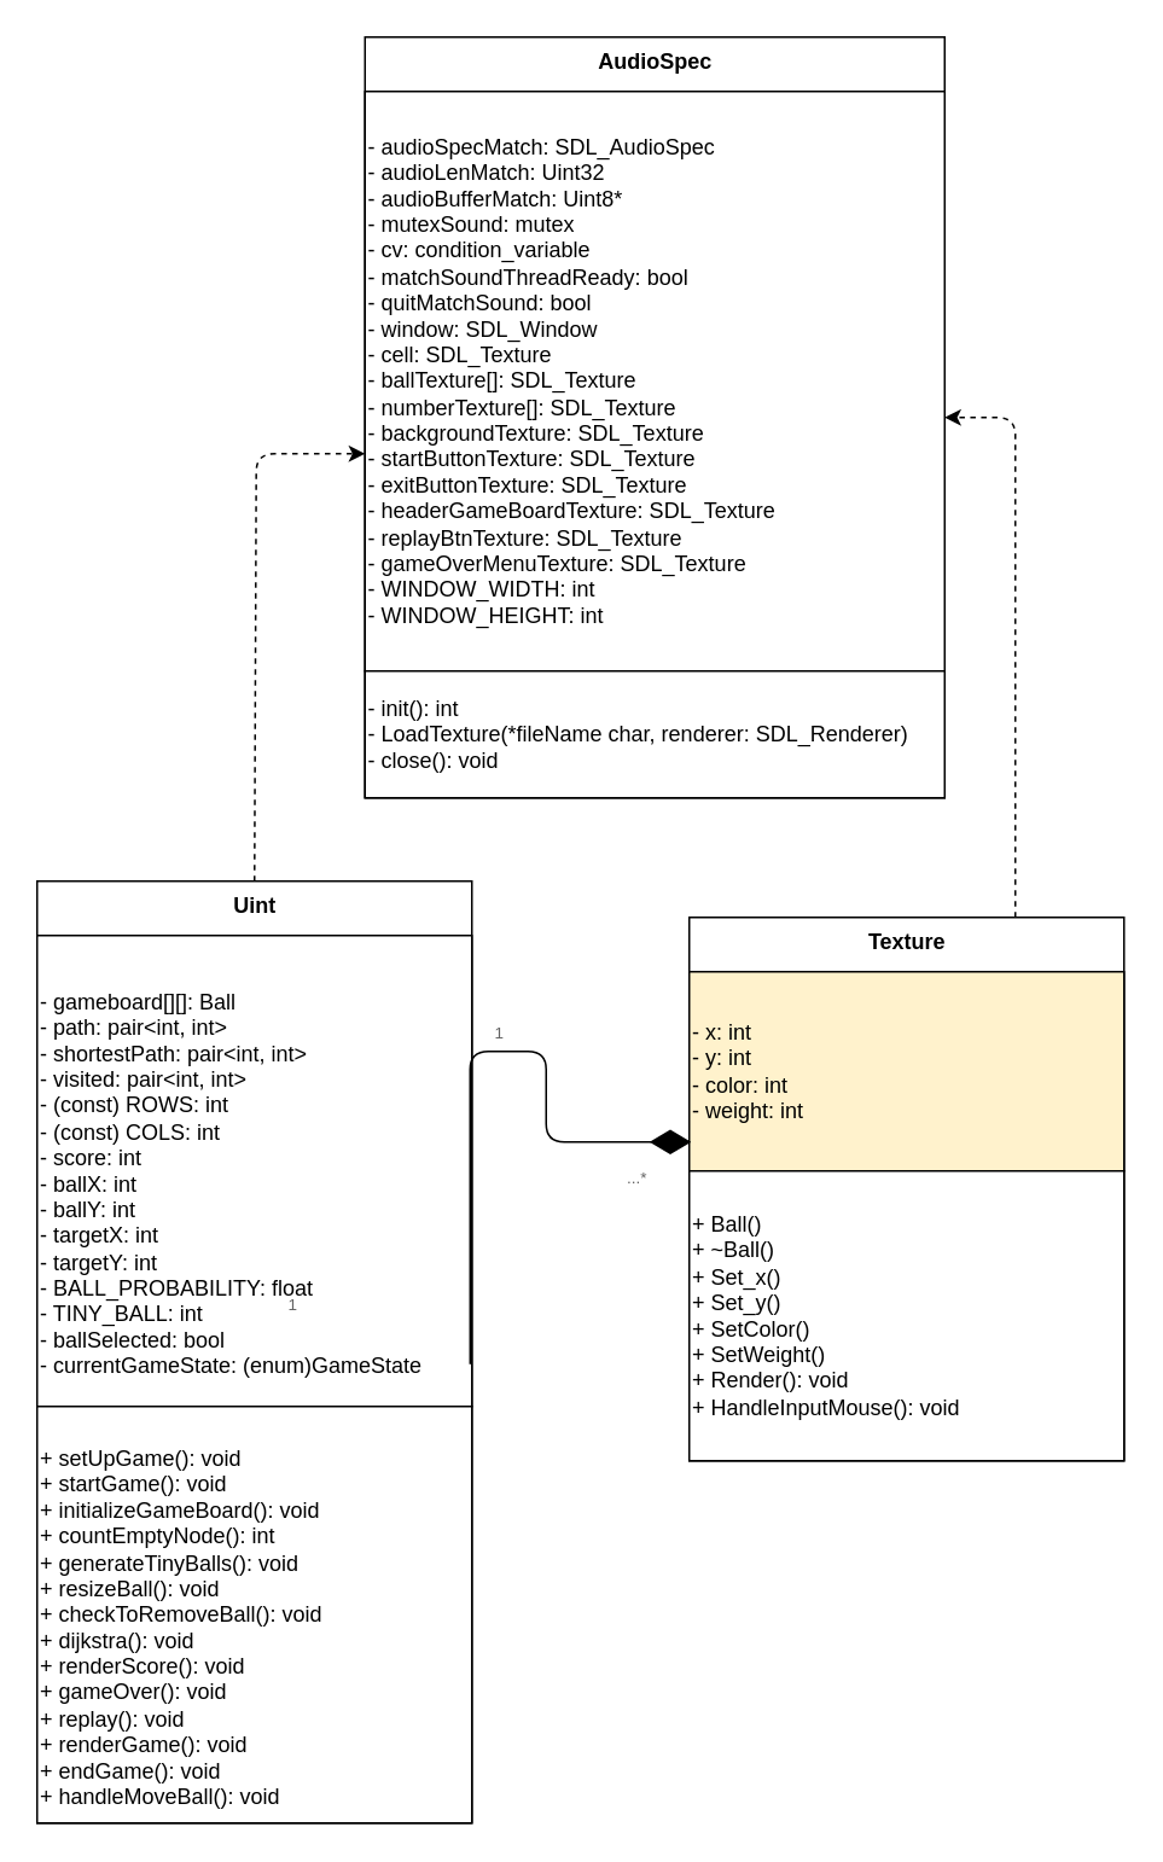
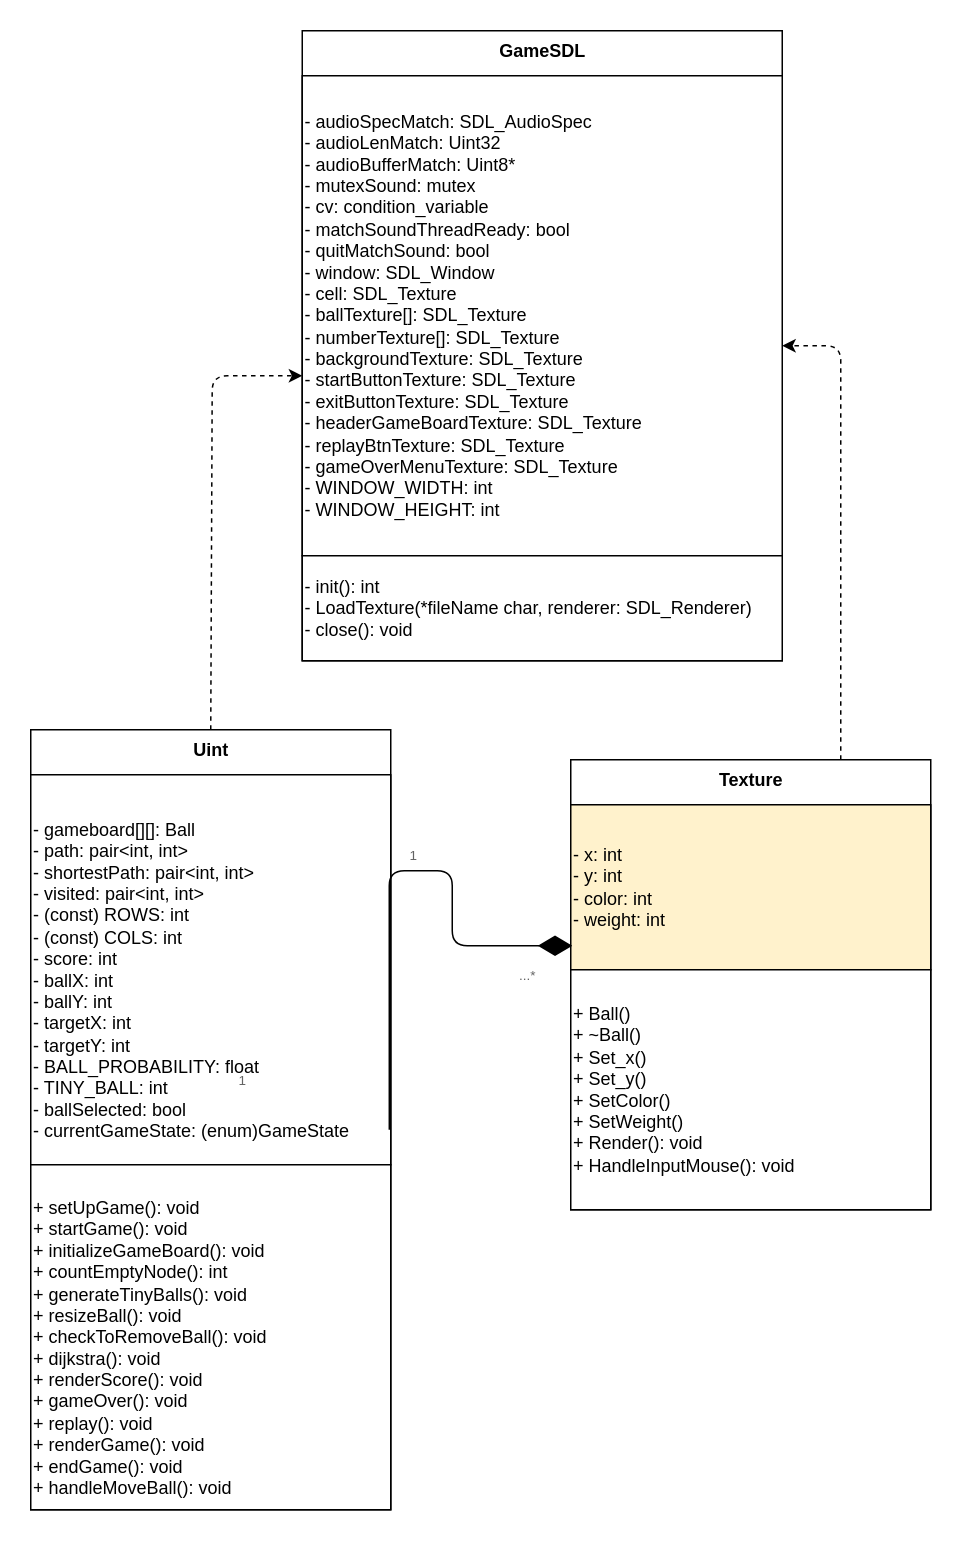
  <mxCell id="0" />
  <mxCell id="1" parent="0" />
  <mxCell id="2" style="edgeStyle=none;html=1;exitX=0.5;exitY=0;exitDx=0;exitDy=0;dashed=1;endArrow=classic;endFill=1;" parent="1" source="3" edge="1"><mxGeometry relative="1" as="geometry"><mxPoint x="201" y="250" as="targetPoint" /><Array as="points"><mxPoint x="141" y="250" /></Array></mxGeometry></mxCell>
  <mxCell id="3" value="&lt;b&gt;Uint&lt;/b&gt;" style="swimlane;fontStyle=0;align=center;verticalAlign=top;childLayout=stackLayout;horizontal=1;startSize=30;horizontalStack=0;resizeParent=1;resizeParentMax=0;resizeLast=0;collapsible=0;marginBottom=0;html=1;" parent="1" vertex="1"><mxGeometry x="20" y="486" width="240" height="520" as="geometry" /></mxCell>
  <mxCell id="4" value="&lt;div style=&quot;&quot;&gt;&lt;br&gt;&lt;/div&gt;&lt;div style=&quot;&quot;&gt;&lt;span style=&quot;background-color: initial;&quot;&gt;- gameboard[][]: Ball&lt;br&gt;&lt;/span&gt;&lt;/div&gt;&lt;div style=&quot;&quot;&gt;&lt;span style=&quot;background-color: initial;&quot;&gt;- path: pair&amp;lt;int, int&amp;gt;&lt;/span&gt;&lt;/div&gt;&lt;div style=&quot;&quot;&gt;&lt;span style=&quot;background-color: initial;&quot;&gt;- shortestPath: pair&amp;lt;int, int&amp;gt;&lt;/span&gt;&lt;/div&gt;&lt;div style=&quot;&quot;&gt;&lt;span style=&quot;background-color: initial;&quot;&gt;- visited: pair&amp;lt;int, int&amp;gt;&lt;/span&gt;&lt;/div&gt;&lt;div style=&quot;&quot;&gt;&lt;span style=&quot;background-color: initial;&quot;&gt;- (const) ROWS: int&lt;/span&gt;&lt;/div&gt;&lt;div style=&quot;&quot;&gt;&lt;span style=&quot;background-color: initial;&quot;&gt;- (const) COLS: int&lt;/span&gt;&lt;/div&gt;&lt;div style=&quot;&quot;&gt;&lt;span style=&quot;background-color: initial;&quot;&gt;- score: int&lt;/span&gt;&lt;/div&gt;&lt;div style=&quot;&quot;&gt;&lt;span style=&quot;background-color: initial;&quot;&gt;- ballX: int&lt;/span&gt;&lt;/div&gt;&lt;div style=&quot;&quot;&gt;&lt;span style=&quot;background-color: initial;&quot;&gt;- ballY: int&lt;/span&gt;&lt;/div&gt;&lt;div style=&quot;&quot;&gt;&lt;span style=&quot;background-color: initial;&quot;&gt;- targetX: int&lt;/span&gt;&lt;/div&gt;&lt;div style=&quot;&quot;&gt;&lt;span style=&quot;background-color: initial;&quot;&gt;- targetY: int&lt;/span&gt;&lt;/div&gt;&lt;div style=&quot;&quot;&gt;&lt;span style=&quot;background-color: initial;&quot;&gt;- BALL_PROBABILITY: float&lt;/span&gt;&lt;/div&gt;&lt;div style=&quot;&quot;&gt;&lt;span style=&quot;background-color: initial;&quot;&gt;- TINY_BALL: int&lt;/span&gt;&lt;/div&gt;&lt;div style=&quot;&quot;&gt;&lt;span style=&quot;background-color: initial;&quot;&gt;- ballSelected: bool&lt;/span&gt;&lt;/div&gt;&lt;div style=&quot;&quot;&gt;&lt;span style=&quot;background-color: initial;&quot;&gt;- currentGameState: (enum)GameState&lt;/span&gt;&lt;/div&gt;" style="whiteSpace=wrap;html=1;align=left;" parent="3" vertex="1"><mxGeometry y="30" width="240" height="260" as="geometry" /></mxCell>
  <mxCell id="5" value="&lt;div style=&quot;&quot;&gt;&lt;br&gt;&lt;/div&gt;&lt;div style=&quot;&quot;&gt;+ setUpGame(): void&lt;/div&gt;&lt;div style=&quot;&quot;&gt;+ startGame(): void&lt;/div&gt;&lt;div style=&quot;&quot;&gt;&lt;span style=&quot;background-color: initial;&quot;&gt;+ initializeGameBoard(): void&lt;/span&gt;&lt;/div&gt;&lt;div style=&quot;&quot;&gt;&lt;span style=&quot;background-color: initial;&quot;&gt;+ countEmptyNode(): int&lt;/span&gt;&lt;/div&gt;&lt;div style=&quot;&quot;&gt;&lt;span style=&quot;background-color: initial;&quot;&gt;+ generateTinyBalls(): void&lt;/span&gt;&lt;/div&gt;&lt;div style=&quot;&quot;&gt;&lt;span style=&quot;background-color: initial;&quot;&gt;+ resizeBall(): void&lt;/span&gt;&lt;/div&gt;&lt;div style=&quot;&quot;&gt;&lt;span style=&quot;background-color: initial;&quot;&gt;+ checkToRemoveBall(): void&lt;/span&gt;&lt;/div&gt;&lt;div style=&quot;&quot;&gt;&lt;div style=&quot;border-color: var(--border-color);&quot;&gt;+ dijkstra(): void&lt;/div&gt;&lt;div style=&quot;border-color: var(--border-color);&quot;&gt;+ renderScore(): void&lt;/div&gt;&lt;div style=&quot;border-color: var(--border-color);&quot;&gt;+ gameOver(): void&lt;/div&gt;&lt;div style=&quot;border-color: var(--border-color);&quot;&gt;+ replay(): void&lt;/div&gt;&lt;/div&gt;&lt;div style=&quot;&quot;&gt;&lt;span style=&quot;background-color: initial;&quot;&gt;+ renderGame(): void&lt;/span&gt;&lt;/div&gt;&lt;div style=&quot;&quot;&gt;&lt;span style=&quot;background-color: initial;&quot;&gt;+ endGame(): void&lt;/span&gt;&lt;/div&gt;&lt;div style=&quot;&quot;&gt;+ handleMoveBall(): void&lt;/div&gt;" style="whiteSpace=wrap;html=1;align=left;" parent="3" vertex="1"><mxGeometry y="290" width="240" height="230" as="geometry" /></mxCell>
  <mxCell id="6" value="1" style="text;html=1;align=center;verticalAlign=middle;resizable=0;points=[];autosize=1;strokeColor=none;fillColor=none;fontSize=9;fontColor=#636363;" parent="1" vertex="1"><mxGeometry x="146" y="710" width="30" height="20" as="geometry" /></mxCell>
  <mxCell id="7" style="edgeStyle=none;html=1;exitX=0.75;exitY=0;exitDx=0;exitDy=0;entryX=1;entryY=0.5;entryDx=0;entryDy=0;dashed=1;endArrow=classic;endFill=1;" parent="1" source="8" target="14" edge="1"><mxGeometry relative="1" as="geometry"><Array as="points"><mxPoint x="560" y="230" /></Array></mxGeometry></mxCell>
  <mxCell id="8" value="&lt;b&gt;Texture&lt;/b&gt;" style="swimlane;fontStyle=0;align=center;verticalAlign=top;childLayout=stackLayout;horizontal=1;startSize=30;horizontalStack=0;resizeParent=1;resizeParentMax=0;resizeLast=0;collapsible=0;marginBottom=0;html=1;" parent="1" vertex="1"><mxGeometry x="380" y="506" width="240" height="300" as="geometry" /></mxCell>
  <mxCell id="9" value="&lt;div style=&quot;&quot;&gt;- x: int&lt;/div&gt;&lt;div style=&quot;&quot;&gt;- y: int&lt;/div&gt;&lt;div style=&quot;&quot;&gt;- color: int&lt;/div&gt;&lt;div style=&quot;&quot;&gt;- weight: int&lt;/div&gt;" style="whiteSpace=wrap;html=1;align=left;fillColor=#fff2cc;" parent="8" vertex="1"><mxGeometry y="30" width="240" height="110" as="geometry" /></mxCell>
  <mxCell id="10" value="&lt;div style=&quot;&quot;&gt;+ Ball()&lt;/div&gt;&lt;div style=&quot;&quot;&gt;+ ~Ball()&lt;/div&gt;&lt;div style=&quot;&quot;&gt;+ Set_x()&lt;/div&gt;&lt;div style=&quot;&quot;&gt;+ Set_y()&lt;/div&gt;&lt;div style=&quot;&quot;&gt;+ SetColor()&lt;/div&gt;&lt;div style=&quot;&quot;&gt;+ SetWeight()&lt;/div&gt;&lt;div style=&quot;&quot;&gt;+ Render(): void&lt;/div&gt;&lt;div style=&quot;&quot;&gt;+ HandleInputMouse(): void&lt;/div&gt;" style="whiteSpace=wrap;html=1;align=left;" parent="8" vertex="1"><mxGeometry y="140" width="240" height="160" as="geometry" /></mxCell>
  <mxCell id="11" style="edgeStyle=orthogonalEdgeStyle;html=1;exitX=0.996;exitY=0.91;exitDx=0;exitDy=0;fontSize=9;fontColor=#636363;endArrow=diamondThin;endFill=1;strokeWidth=1;startSize=6;endSize=20;exitPerimeter=0;" parent="1" source="4" edge="1"><mxGeometry relative="1" as="geometry"><mxPoint x="150" y="710" as="sourcePoint" /><mxPoint x="381" y="630" as="targetPoint" /><Array as="points"><mxPoint x="301" y="580" /><mxPoint x="301" y="630" /></Array></mxGeometry></mxCell>
  <mxCell id="12" value="1" style="text;html=1;align=center;verticalAlign=middle;resizable=0;points=[];autosize=1;strokeColor=none;fillColor=none;fontSize=9;fontColor=#636363;" parent="1" vertex="1"><mxGeometry x="260" width="30" height="20" as="geometry" y="560" /></mxCell>
  <mxCell id="13" value="...*" style="text;html=1;align=center;verticalAlign=middle;resizable=0;points=[];autosize=1;strokeColor=none;fillColor=none;fontSize=9;fontColor=#636363;" parent="1" vertex="1"><mxGeometry x="336" y="640" width="30" height="20" as="geometry" /></mxCell>
- <mxCell id="14" value="&lt;b&gt;AudioSpec&lt;/b&gt;" style="swimlane;fontStyle=0;align=center;verticalAlign=top;childLayout=stackLayout;horizontal=1;startSize=30;horizontalStack=0;resizeParent=1;resizeParentMax=0;resizeLast=0;collapsible=0;marginBottom=0;html=1;" parent="1" vertex="1"><mxGeometry x="201" y="20" width="320" height="420" as="geometry" /></mxCell>
+ <mxCell id="14" value="&lt;b&gt;GameSDL&lt;/b&gt;" style="swimlane;fontStyle=0;align=center;verticalAlign=top;childLayout=stackLayout;horizontal=1;startSize=30;horizontalStack=0;resizeParent=1;resizeParentMax=0;resizeLast=0;collapsible=0;marginBottom=0;html=1;" parent="1" vertex="1"><mxGeometry x="201" y="20" width="320" height="420" as="geometry" /></mxCell>
  <mxCell id="15" value="&lt;div style=&quot;&quot;&gt;&lt;div style=&quot;border-color: var(--border-color);&quot;&gt;- audioSpecMatch: SDL_AudioSpec&lt;/div&gt;&lt;div style=&quot;border-color: var(--border-color);&quot;&gt;- audioLenMatch: Uint32&lt;/div&gt;&lt;div style=&quot;border-color: var(--border-color);&quot;&gt;- audioBufferMatch: Uint8*&lt;/div&gt;&lt;/div&gt;&lt;div style=&quot;&quot;&gt;- mutexSound: mutex&lt;/div&gt;&lt;div style=&quot;&quot;&gt;- cv: condition_variable&lt;/div&gt;&lt;div style=&quot;&quot;&gt;- matchSoundThreadReady: bool&lt;/div&gt;&lt;div style=&quot;&quot;&gt;- quitMatchSound: bool&lt;/div&gt;&lt;div style=&quot;&quot;&gt;- window: SDL_Window&lt;/div&gt;&lt;div style=&quot;&quot;&gt;- cell: SDL_Texture&lt;/div&gt;&lt;div style=&quot;&quot;&gt;- ballTexture[]: SDL_Texture&lt;/div&gt;&lt;div style=&quot;&quot;&gt;- numberTexture[]: SDL_Texture&lt;/div&gt;&lt;div style=&quot;&quot;&gt;- backgroundTexture: SDL_Texture&lt;/div&gt;&lt;div style=&quot;&quot;&gt;- startButtonTexture: SDL_Texture&lt;/div&gt;&lt;div style=&quot;&quot;&gt;- exitButtonTexture: SDL_Texture&lt;/div&gt;&lt;div style=&quot;&quot;&gt;- headerGameBoardTexture: SDL_Texture&lt;/div&gt;&lt;div style=&quot;&quot;&gt;- replayBtnTexture: SDL_Texture&lt;/div&gt;&lt;div style=&quot;&quot;&gt;- gameOverMenuTexture: SDL_Texture&lt;/div&gt;&lt;div style=&quot;&quot;&gt;- WINDOW_WIDTH: int&lt;/div&gt;&lt;div style=&quot;&quot;&gt;- WINDOW_HEIGHT: int&lt;/div&gt;" style="whiteSpace=wrap;html=1;align=left;" parent="14" vertex="1"><mxGeometry y="30" width="320" height="320" as="geometry" /></mxCell>
  <mxCell id="16" value="&lt;div style=&quot;&quot;&gt;- init(): int&lt;/div&gt;&lt;div style=&quot;&quot;&gt;- LoadTexture(*fileName char, renderer: SDL_Renderer)&lt;/div&gt;&lt;div style=&quot;&quot;&gt;- close(): void&lt;/div&gt;" style="whiteSpace=wrap;html=1;align=left;" parent="14" vertex="1"><mxGeometry y="350" width="320" height="70" as="geometry" /></mxCell>
